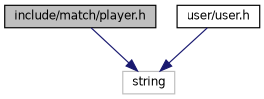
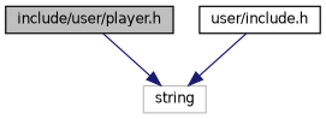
  digraph {
    node [color=black fillcolor=white fontname=Helvetica fontsize=10 shape=record style=filled]
    edge [color=midnightblue fontname=Helvetica fontsize=10 labelfontname=Helvetica labelfontsize=10 style=solid]
-   n1 [fillcolor=grey75 fontcolor=black height=0.2 label="include/match/player.h" width=0.4]
+   n1 [fillcolor=grey75 fontcolor=black height=0.2 label="include/user/player.h" width=0.4]
    n2 [color=grey75 height=0.2 label=string width=0.4]
-   n3 [height=0.2 label="user/user.h" width=0.4]
+   n3 [height=0.2 label="user/include.h" width=0.4]
    n1 -> n2
    n3 -> n2
  }
